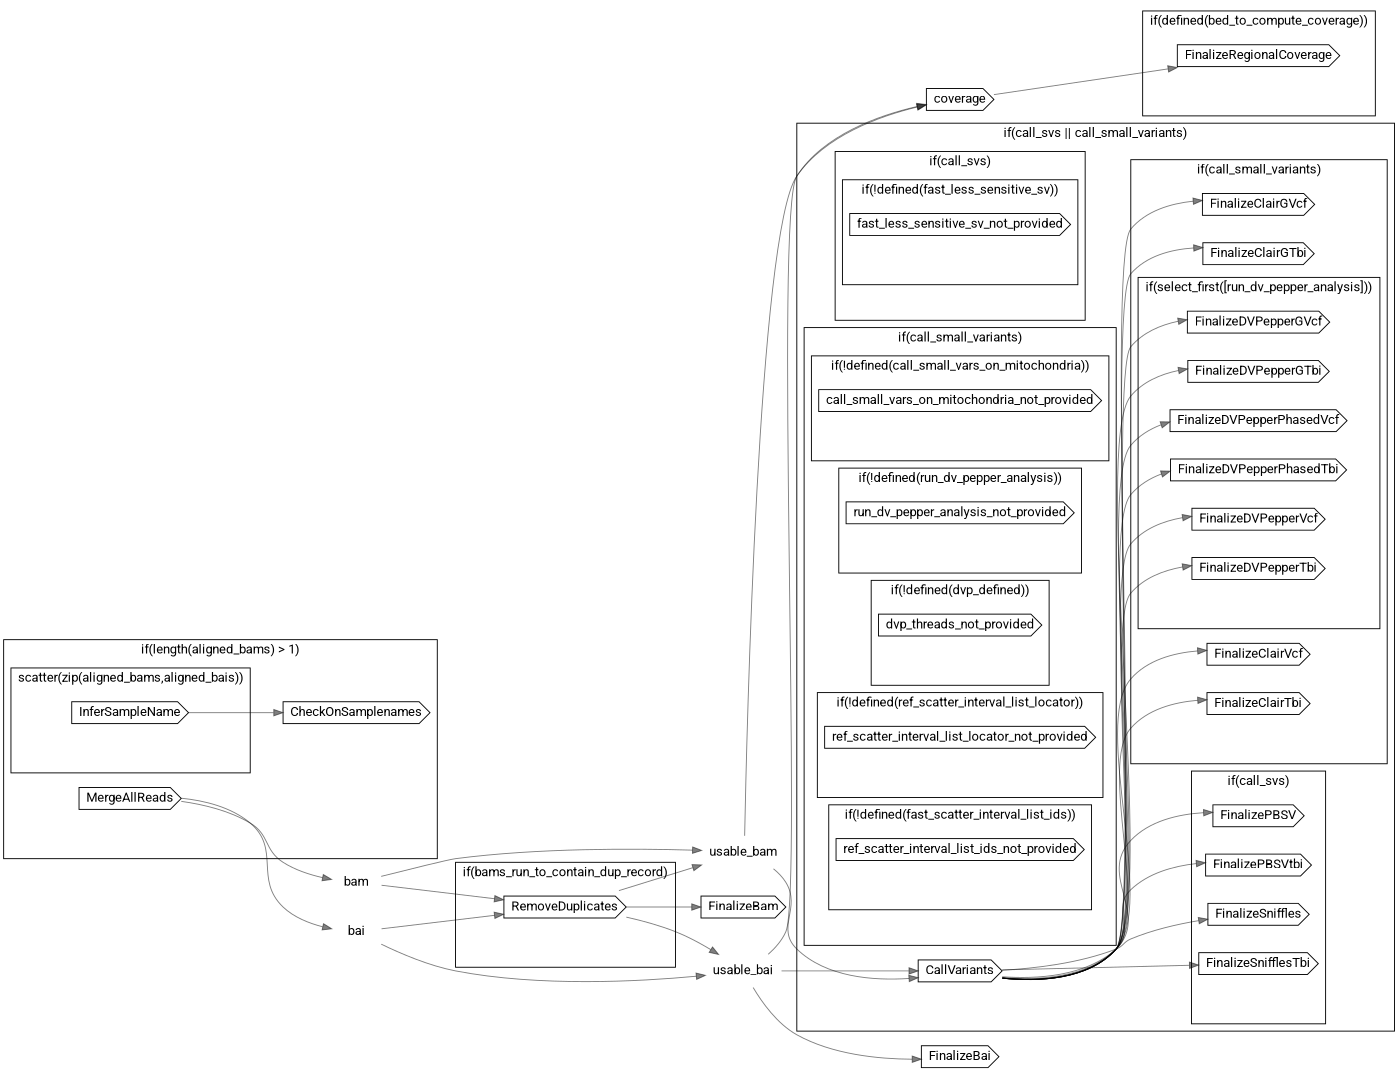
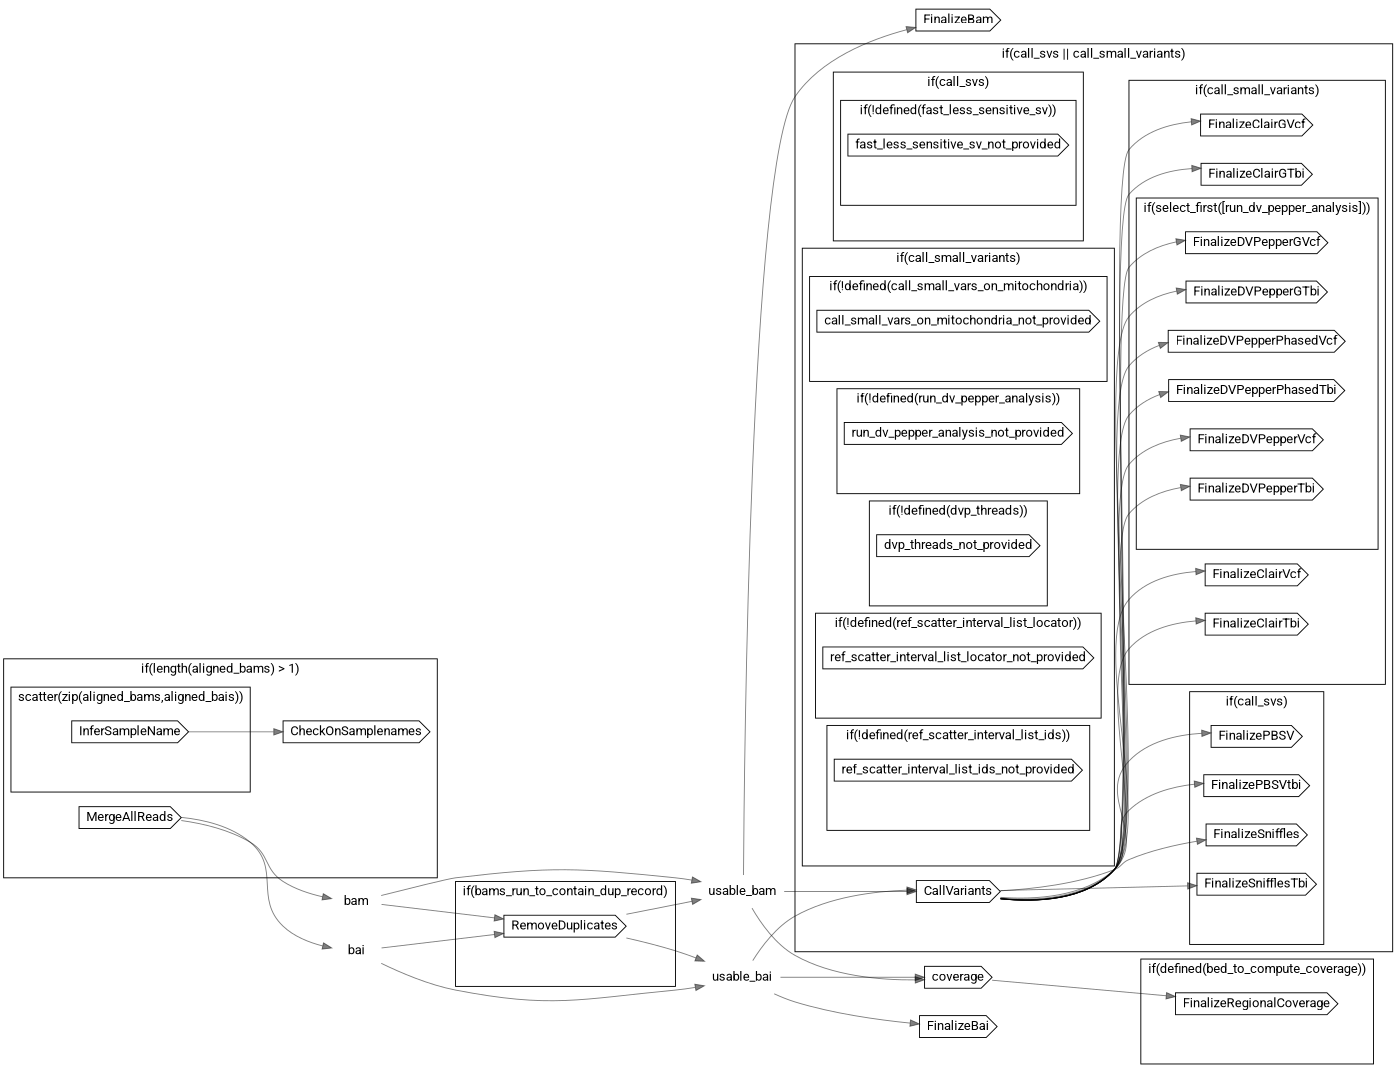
  digraph {
    compound=true
    rankdir=LR
    node [fontname=Roboto shape=cds]
    edge [color="#00000080"]
    n1 [label=InferSampleName]
    "scatter-L70C9-pair" [height=0 margin=0 style=invis width=0 shape=""]
    n3 [label=CheckOnSamplenames]
    n4 [label=MergeAllReads]
    "if-L69C5" [height=0 margin=0 style=invis width=0 shape=""]
    n6 [label=RemoveDuplicates]
    "if-L81C5" [height=0 margin=0 style=invis width=0 shape=""]
    n8 [label=FinalizeRegionalCoverage]
    "if-L102C5" [height=0 margin=0 style=invis width=0 shape=""]
    n10 [label=fast_less_sensitive_sv_not_provided]
    "if-L109C13" [height=0 margin=0 style=invis width=0 shape=""]
    "if-L108C9" [height=0 margin=0 style=invis width=0 shape=""]
    n13 [label=call_small_vars_on_mitochondria_not_provided]
    "if-L112C13" [height=0 margin=0 style=invis width=0 shape=""]
    n15 [label=run_dv_pepper_analysis_not_provided]
    "if-L113C13" [height=0 margin=0 style=invis width=0 shape=""]
    n17 [label=dvp_threads_not_provided]
    "if-L114C13" [height=0 margin=0 style=invis width=0 shape=""]
    n19 [label=ref_scatter_interval_list_locator_not_provided]
    "if-L115C13" [height=0 margin=0 style=invis width=0 shape=""]
    n21 [label=ref_scatter_interval_list_ids_not_provided]
    "if-L116C13" [height=0 margin=0 style=invis width=0 shape=""]
    "if-L111C9" [height=0 margin=0 style=invis width=0 shape=""]
    n24 [label=FinalizePBSV]
    n25 [label=FinalizePBSVtbi]
    n26 [label=FinalizeSniffles]
    n27 [label=FinalizeSnifflesTbi]
    "if-L147C9" [height=0 margin=0 style=invis width=0 shape=""]
    n29 [label=FinalizeDVPepperVcf]
    n30 [label=FinalizeDVPepperTbi]
    n31 [label=FinalizeDVPepperGVcf]
    n32 [label=FinalizeDVPepperGTbi]
    n33 [label=FinalizeDVPepperPhasedVcf]
    n34 [label=FinalizeDVPepperPhasedTbi]
    "if-L162C13" [height=0 margin=0 style=invis width=0 shape=""]
    n36 [label=FinalizeClairVcf]
    n37 [label=FinalizeClairTbi]
    n38 [label=FinalizeClairGVcf]
    n39 [label=FinalizeClairGTbi]
    "if-L155C9" [height=0 margin=0 style=invis width=0 shape=""]
    n41 [label=CallVariants]
    "if-L105C5" [height=0 margin=0 style=invis width=0 shape=""]
    n43 [label=bam shape=plaintext]
    n44 [label=bai shape=plaintext]
    n45 [label=usable_bam shape=plaintext]
    n46 [label=usable_bai shape=plaintext]
    n47 [label=coverage]
    n48 [label=FinalizeBam]
    n49 [label=FinalizeBai]
    subgraph cluster_1 {
      fontname=Roboto
      label="if(length(aligned_bams) > 1)"
      rank=same
      n3
      n4
      "if-L69C5"
      subgraph cluster_2 {
        fontname=Roboto
        label="scatter(zip(aligned_bams,aligned_bais))"
        rank=same
        n1
        "scatter-L70C9-pair"
      }
    }
    subgraph cluster_3 {
      fontname=Roboto
      label="if(bams_run_to_contain_dup_record)"
      rank=same
      n6
      "if-L81C5"
    }
    subgraph cluster_4 {
      fontname=Roboto
      label="if(defined(bed_to_compute_coverage))"
      rank=same
      n8
      "if-L102C5"
    }
    subgraph cluster_5 {
      fontname=Roboto
      label="if(call_svs || call_small_variants)"
      rank=same
      n41
      "if-L105C5"
      subgraph cluster_6 {
        fontname=Roboto
        label="if(call_svs)"
        rank=same
        "if-L108C9"
        subgraph cluster_7 {
          fontname=Roboto
          label="if(!defined(fast_less_sensitive_sv))"
          rank=same
          n10
          "if-L109C13"
        }
      }
      subgraph cluster_8 {
        fontname=Roboto
        label="if(call_small_variants)"
        rank=same
        "if-L111C9"
        subgraph cluster_9 {
          fontname=Roboto
          label="if(!defined(call_small_vars_on_mitochondria))"
          rank=same
          n13
          "if-L112C13"
        }
        subgraph cluster_10 {
          fontname=Roboto
          label="if(!defined(run_dv_pepper_analysis))"
          rank=same
          n15
          "if-L113C13"
        }
        subgraph cluster_11 {
          fontname=Roboto
-         label="if(!defined(dvp_defined))"
+         label="if(!defined(dvp_threads))"
          rank=same
          n17
          "if-L114C13"
        }
        subgraph cluster_12 {
          fontname=Roboto
          label="if(!defined(ref_scatter_interval_list_locator))"
          rank=same
          n19
          "if-L115C13"
        }
        subgraph cluster_13 {
          fontname=Roboto
-         label="if(!defined(fast_scatter_interval_list_ids))"
+         label="if(!defined(ref_scatter_interval_list_ids))"
          rank=same
          n21
          "if-L116C13"
        }
      }
      subgraph cluster_14 {
        fontname=Roboto
        label="if(call_svs)"
        rank=same
        n24
        n25
        n26
        n27
        "if-L147C9"
      }
      subgraph cluster_15 {
        fontname=Roboto
        label="if(call_small_variants)"
        rank=same
        n36
        n37
        n38
        n39
        "if-L155C9"
        subgraph cluster_16 {
          fontname=Roboto
          label="if(select_first([run_dv_pepper_analysis]))"
          rank=same
          n29
          n30
          n31
          n32
          n33
          n34
          "if-L162C13"
        }
      }
    }
    n1 -> n3
    n4 -> n43
    n4 -> n44
    n6 -> n45
    n6 -> n46
    n41 -> n24
    n41 -> n25
    n41 -> n26
    n41 -> n27
    n41 -> n29
    n41 -> n30
    n41 -> n31
    n41 -> n32
    n41 -> n33
    n41 -> n34
    n41 -> n36
    n41 -> n37
    n41 -> n38
    n41 -> n39
    n43 -> n6
    n43 -> n45
    n44 -> n6
    n44 -> n46
    n45 -> n41
    n45 -> n47
-   n6 -> n48
+   n45 -> n48
    n46 -> n41
    n46 -> n47
    n46 -> n49
    n47 -> n8
  }
